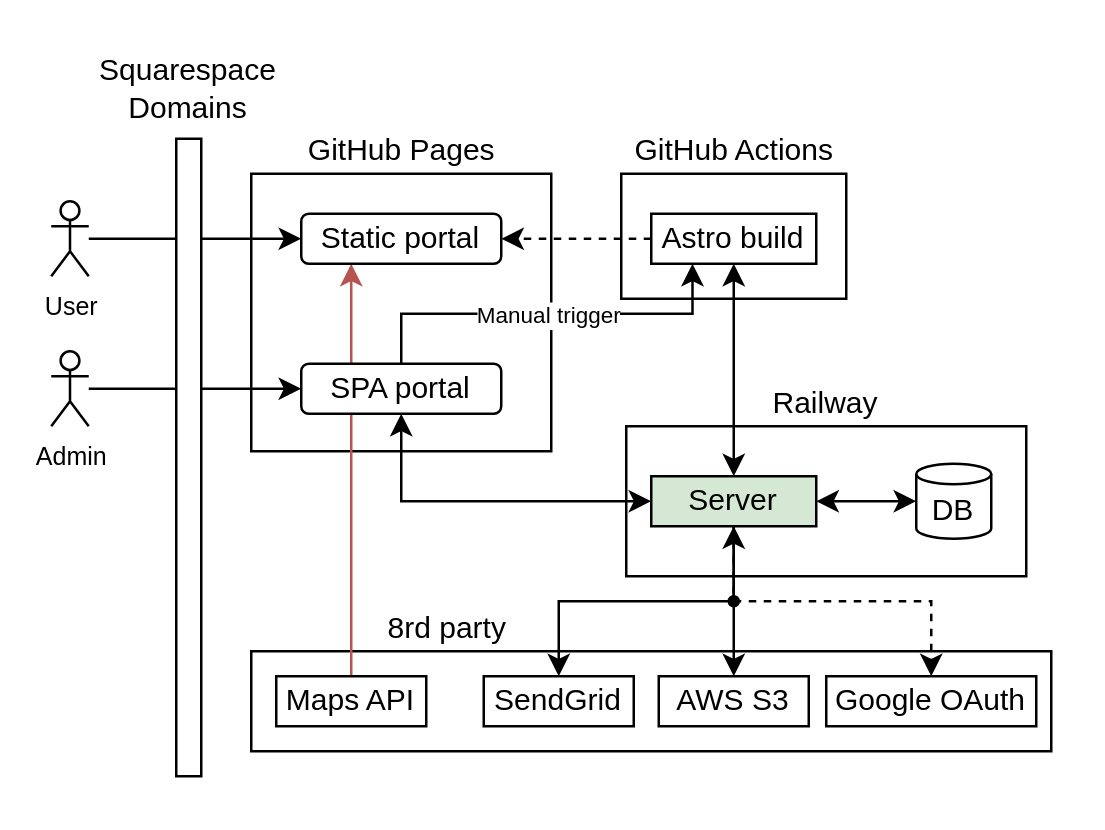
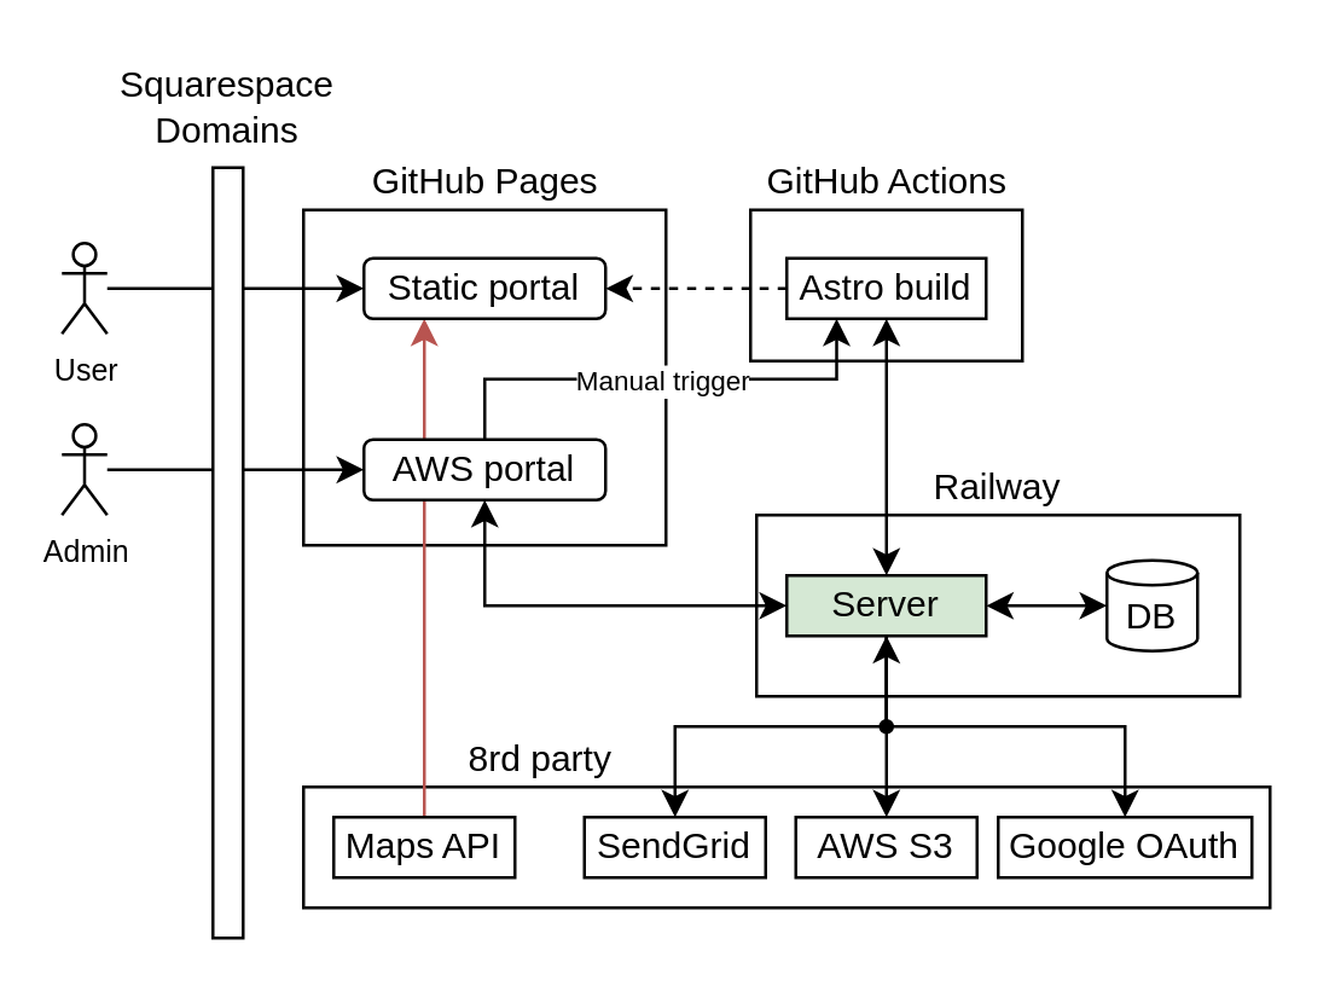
  <mxCell id="0" />
  <mxCell id="1" parent="0" />
  <mxCell id="2" value="" style="rounded=0;whiteSpace=wrap;html=1;" vertex="1" parent="1"><mxGeometry x="248" y="69" width="90" height="50" as="geometry" /></mxCell>
  <mxCell id="3" value="" style="rounded=0;whiteSpace=wrap;html=1;" vertex="1" parent="1"><mxGeometry x="100" y="260" width="320" height="40" as="geometry" /></mxCell>
  <mxCell id="4" value="" style="rounded=0;whiteSpace=wrap;html=1;" vertex="1" parent="1"><mxGeometry x="250" y="170" width="160" height="60" as="geometry" /></mxCell>
  <mxCell id="5" value="" style="rounded=0;whiteSpace=wrap;html=1;" vertex="1" parent="1"><mxGeometry x="100" y="69" width="120" height="111" as="geometry" /></mxCell>
  <mxCell id="6" style="edgeStyle=orthogonalEdgeStyle;rounded=0;orthogonalLoop=1;jettySize=auto;html=1;exitX=0.25;exitY=1;exitDx=0;exitDy=0;entryX=0.5;entryY=0;entryDx=0;entryDy=0;startArrow=classic;startFill=1;endArrow=none;fillColor=#f8cecc;strokeColor=#b85450;" edge="1" parent="1" source="7" target="33"><mxGeometry relative="1" as="geometry"><Array as="points"><mxPoint x="140" y="190" /><mxPoint x="140" y="190" /></Array></mxGeometry></mxCell>
  <mxCell id="7" value="Static portal" style="rounded=1;whiteSpace=wrap;html=1;" vertex="1" parent="1"><mxGeometry x="120" y="85" width="80" height="20" as="geometry" /></mxCell>
  <mxCell id="8" style="edgeStyle=orthogonalEdgeStyle;rounded=0;orthogonalLoop=1;jettySize=auto;html=1;entryX=0;entryY=0.5;entryDx=0;entryDy=0;" edge="1" parent="1" source="9" target="7"><mxGeometry relative="1" as="geometry" /></mxCell>
  <mxCell id="9" value="User" style="shape=umlActor;verticalLabelPosition=bottom;verticalAlign=top;html=1;outlineConnect=0;fontSize=10;" vertex="1" parent="1"><mxGeometry x="20" y="80" width="15" height="30" as="geometry" /></mxCell>
  <mxCell id="10" style="edgeStyle=orthogonalEdgeStyle;rounded=0;orthogonalLoop=1;jettySize=auto;html=1;entryX=1;entryY=0.5;entryDx=0;entryDy=0;dashed=1;" edge="1" parent="1" source="11" target="7"><mxGeometry relative="1" as="geometry" /></mxCell>
  <mxCell id="11" value="Astro build" style="rounded=0;whiteSpace=wrap;html=1;" vertex="1" parent="1"><mxGeometry x="260" y="85" width="66" height="20" as="geometry" /></mxCell>
  <mxCell id="12" value="Squarespace&lt;div&gt;Domains&lt;/div&gt;" style="text;html=1;align=center;verticalAlign=middle;whiteSpace=wrap;rounded=0;" vertex="1" parent="1"><mxGeometry x="35" y="20" width="80" height="30" as="geometry" /></mxCell>
  <mxCell id="13" style="edgeStyle=orthogonalEdgeStyle;rounded=0;orthogonalLoop=1;jettySize=auto;html=1;entryX=0;entryY=0.5;entryDx=0;entryDy=0;" edge="1" parent="1" source="14" target="17"><mxGeometry relative="1" as="geometry" /></mxCell>
  <mxCell id="14" value="Admin" style="shape=umlActor;verticalLabelPosition=bottom;verticalAlign=top;html=1;outlineConnect=0;fontSize=10;" vertex="1" parent="1"><mxGeometry x="20" y="140" width="15" height="30" as="geometry" /></mxCell>
  <mxCell id="15" style="edgeStyle=orthogonalEdgeStyle;rounded=0;orthogonalLoop=1;jettySize=auto;html=1;exitX=0.5;exitY=0;exitDx=0;exitDy=0;entryX=0.25;entryY=1;entryDx=0;entryDy=0;dashed=0;" edge="1" parent="1" source="17" target="11"><mxGeometry relative="1" as="geometry" /></mxCell>
  <mxCell id="16" value="Manual trigger" style="edgeLabel;html=1;align=center;verticalAlign=middle;resizable=0;points=[];fontSize=9;" vertex="1" connectable="0" parent="15"><mxGeometry x="-0.008" relative="1" as="geometry"><mxPoint as="offset" /></mxGeometry></mxCell>
- <mxCell id="17" value="SPA portal" style="rounded=1;whiteSpace=wrap;html=1;" vertex="1" parent="1"><mxGeometry x="120" y="145" width="80" height="20" as="geometry" /></mxCell>
+ <mxCell id="17" value="AWS portal" style="rounded=1;whiteSpace=wrap;html=1;" vertex="1" parent="1"><mxGeometry x="120" y="145" width="80" height="20" as="geometry" /></mxCell>
  <mxCell id="18" value="GitHub Pages" style="text;html=1;align=center;verticalAlign=middle;whiteSpace=wrap;rounded=0;" vertex="1" parent="1"><mxGeometry x="121" y="50" width="79" height="19" as="geometry" /></mxCell>
  <mxCell id="19" value="" style="rounded=0;whiteSpace=wrap;html=1;" vertex="1" parent="1"><mxGeometry x="70" y="55" width="10" height="255" as="geometry" /></mxCell>
  <mxCell id="20" style="edgeStyle=orthogonalEdgeStyle;rounded=0;orthogonalLoop=1;jettySize=auto;html=1;exitX=1;exitY=0.5;exitDx=0;exitDy=0;startArrow=classic;startFill=1;" edge="1" parent="1" source="26" target="27"><mxGeometry relative="1" as="geometry" /></mxCell>
  <mxCell id="21" style="edgeStyle=orthogonalEdgeStyle;rounded=0;orthogonalLoop=1;jettySize=auto;html=1;entryX=0.5;entryY=1;entryDx=0;entryDy=0;startArrow=classic;startFill=1;" edge="1" parent="1" source="26" target="11"><mxGeometry relative="1" as="geometry" /></mxCell>
  <mxCell id="22" style="edgeStyle=orthogonalEdgeStyle;rounded=0;orthogonalLoop=1;jettySize=auto;html=1;entryX=0.5;entryY=1;entryDx=0;entryDy=0;startArrow=classic;startFill=1;" edge="1" parent="1" source="26" target="17"><mxGeometry relative="1" as="geometry" /></mxCell>
  <mxCell id="23" style="edgeStyle=orthogonalEdgeStyle;rounded=0;orthogonalLoop=1;jettySize=auto;html=1;entryX=0.5;entryY=0;entryDx=0;entryDy=0;startArrow=classic;startFill=1;" edge="1" parent="1" source="26" target="30"><mxGeometry relative="1" as="geometry"><Array as="points"><mxPoint x="293" y="240" /><mxPoint x="223" y="240" /></Array></mxGeometry></mxCell>
  <mxCell id="24" style="edgeStyle=orthogonalEdgeStyle;rounded=0;orthogonalLoop=1;jettySize=auto;html=1;exitX=0.5;exitY=1;exitDx=0;exitDy=0;entryX=0.5;entryY=0;entryDx=0;entryDy=0;" edge="1" parent="1" source="26" target="31"><mxGeometry relative="1" as="geometry" /></mxCell>
- <mxCell id="25" style="edgeStyle=orthogonalEdgeStyle;rounded=0;orthogonalLoop=1;jettySize=auto;html=1;exitX=0.5;exitY=1;exitDx=0;exitDy=0;entryX=0.5;entryY=0;entryDx=0;entryDy=0;dashed=1;" edge="1" parent="1" source="26" target="35"><mxGeometry relative="1" as="geometry" /></mxCell>
+ <mxCell id="25" style="edgeStyle=orthogonalEdgeStyle;rounded=0;orthogonalLoop=1;jettySize=auto;html=1;exitX=0.5;exitY=1;exitDx=0;exitDy=0;entryX=0.5;entryY=0;entryDx=0;entryDy=0;" edge="1" parent="1" source="26" target="35"><mxGeometry relative="1" as="geometry" /></mxCell>
  <mxCell id="26" value="Server" style="rounded=0;whiteSpace=wrap;html=1;fillColor=#d5e8d4;" vertex="1" parent="1"><mxGeometry x="260" y="190" width="66" height="20" as="geometry" /></mxCell>
  <mxCell id="27" value="DB" style="shape=cylinder3;whiteSpace=wrap;html=1;boundedLbl=1;backgroundOutline=1;size=4.093;" vertex="1" parent="1"><mxGeometry x="366" y="185" width="30" height="30" as="geometry" /></mxCell>
  <mxCell id="28" value="Railway" style="text;html=1;align=center;verticalAlign=middle;whiteSpace=wrap;rounded=0;" vertex="1" parent="1"><mxGeometry x="290" y="151" width="80" height="19" as="geometry" /></mxCell>
  <mxCell id="29" value="8rd party" style="text;html=1;align=left;verticalAlign=middle;whiteSpace=wrap;rounded=0;" vertex="1" parent="1"><mxGeometry x="153" y="241" width="100" height="19" as="geometry" /></mxCell>
  <mxCell id="30" value="SendGrid" style="rounded=0;whiteSpace=wrap;html=1;" vertex="1" parent="1"><mxGeometry x="193" y="270" width="60" height="20" as="geometry" /></mxCell>
  <mxCell id="31" value="AWS S3" style="rounded=0;whiteSpace=wrap;html=1;" vertex="1" parent="1"><mxGeometry x="263" y="270" width="60" height="20" as="geometry" /></mxCell>
  <mxCell id="32" value="GitHub Actions" style="text;html=1;align=center;verticalAlign=middle;whiteSpace=wrap;rounded=0;" vertex="1" parent="1"><mxGeometry x="249.75" y="50" width="86.5" height="19" as="geometry" /></mxCell>
  <mxCell id="33" value="Maps API" style="rounded=0;whiteSpace=wrap;html=1;" vertex="1" parent="1"><mxGeometry x="110" y="270" width="60" height="20" as="geometry" /></mxCell>
  <mxCell id="34" value="" style="ellipse;whiteSpace=wrap;html=1;aspect=fixed;fillColor=#000000;" vertex="1" parent="1"><mxGeometry x="291" y="238" width="4" height="4" as="geometry" /></mxCell>
  <mxCell id="35" value="Google OAuth" style="rounded=0;whiteSpace=wrap;html=1;" vertex="1" parent="1"><mxGeometry x="330" y="270" width="84" height="20" as="geometry" /></mxCell>
